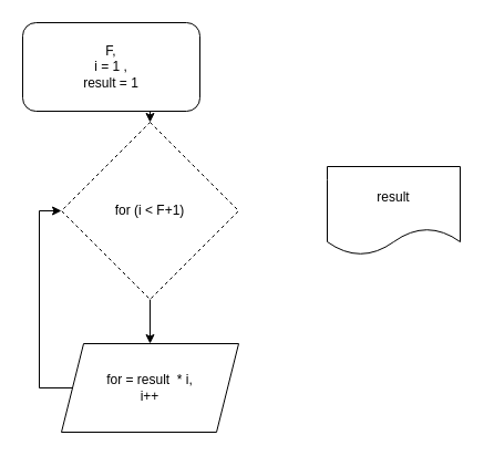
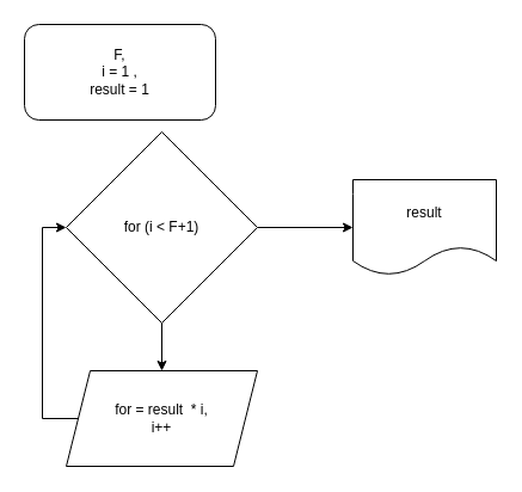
  <mxCell id="0" />
  <mxCell id="1" parent="0" />
- <mxCell id="2" style="edgeStyle=orthogonalEdgeStyle;rounded=0;orthogonalLoop=1;jettySize=auto;html=1;exitX=0.5;exitY=1;exitDx=0;exitDy=0;entryX=0.5;entryY=0;entryDx=0;entryDy=0;" parent="1" source="3" target="6" edge="1"><mxGeometry relative="1" as="geometry" /></mxCell>
  <mxCell id="3" value="F,&lt;br&gt;i = 1 ,&lt;br&gt;result = 1" style="rounded=1;whiteSpace=wrap;html=1;" parent="1" vertex="1"><mxGeometry x="20" y="20" width="160" height="80" as="geometry" /></mxCell>
  <mxCell id="4" style="edgeStyle=orthogonalEdgeStyle;rounded=0;orthogonalLoop=1;jettySize=auto;html=1;exitX=0.5;exitY=1;exitDx=0;exitDy=0;entryX=0.5;entryY=0;entryDx=0;entryDy=0;" parent="1" source="6" target="8" edge="1"><mxGeometry relative="1" as="geometry" /></mxCell>
- <mxCell id="6" value="for (i &amp;lt; F+1)" style="rhombus;whiteSpace=wrap;html=1;dashed=1;" parent="1" vertex="1"><mxGeometry x="55" y="110" width="160" height="160" as="geometry" /></mxCell>
+ <mxCell id="5" style="edgeStyle=orthogonalEdgeStyle;rounded=0;orthogonalLoop=1;jettySize=auto;html=1;exitX=1;exitY=0.5;exitDx=0;exitDy=0;" parent="1" source="6" target="9" edge="1"><mxGeometry relative="1" as="geometry"><mxPoint x="295" y="190" as="targetPoint" /></mxGeometry></mxCell>
+ <mxCell id="6" value="for (i &amp;lt; F+1)" style="rhombus;whiteSpace=wrap;html=1;" parent="1" vertex="1"><mxGeometry x="55" y="110" width="160" height="160" as="geometry" /></mxCell>
  <mxCell id="7" style="edgeStyle=orthogonalEdgeStyle;rounded=0;orthogonalLoop=1;jettySize=auto;html=1;entryX=0;entryY=0.5;entryDx=0;entryDy=0;exitX=0;exitY=0.5;exitDx=0;exitDy=0;" parent="1" source="8" target="6" edge="1"><mxGeometry relative="1" as="geometry"><Array as="points"><mxPoint x="35" y="350" /><mxPoint x="35" y="190" /></Array></mxGeometry></mxCell>
  <mxCell id="8" value="for = result&amp;nbsp; * i,&lt;br&gt;i++" style="shape=parallelogram;perimeter=parallelogramPerimeter;whiteSpace=wrap;html=1;fixedSize=1;" parent="1" vertex="1"><mxGeometry x="55" y="310" width="160" height="80" as="geometry" /></mxCell>
  <mxCell id="9" value="result" style="shape=document;whiteSpace=wrap;html=1;boundedLbl=1;" parent="1" vertex="1"><mxGeometry x="295" y="150" width="120" height="80" as="geometry" /></mxCell>
